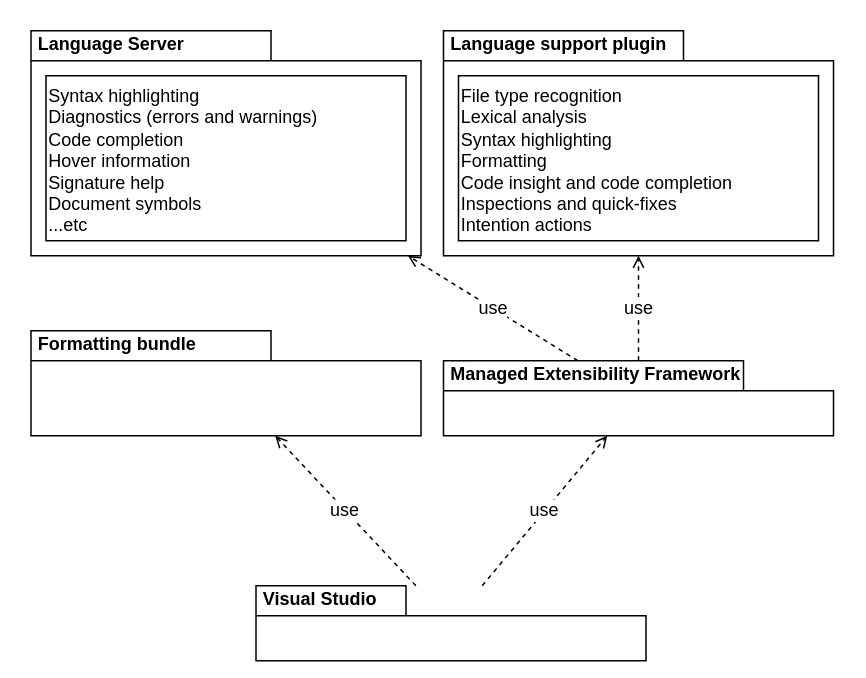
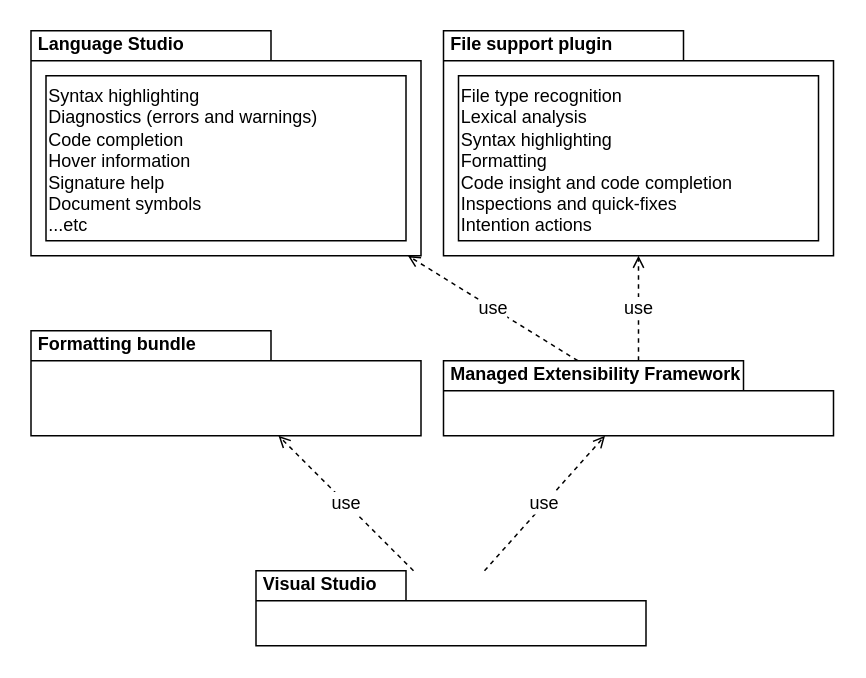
  <mxCell id="0" />
  <mxCell id="1" parent="0" />
  <mxCell id="2" value="use" style="edgeStyle=none;html=1;dashed=1;fontSize=12;endArrow=open;endFill=0;" edge="1" parent="1" source="5" target="6"><mxGeometry relative="1" as="geometry" /></mxCell>
  <mxCell id="3" value="use" style="edgeStyle=none;html=1;dashed=1;fontSize=12;endArrow=open;endFill=0;" edge="1" parent="1" source="5" target="10"><mxGeometry relative="1" as="geometry" /></mxCell>
  <mxCell id="4" value="use" style="edgeStyle=none;html=1;dashed=1;fontSize=12;endArrow=open;endFill=0;" edge="1" parent="1" source="9" target="12"><mxGeometry relative="1" as="geometry" /></mxCell>
  <mxCell id="5" value="Managed Extensibility Framework" style="shape=folder;fontStyle=1;spacingTop=0;tabWidth=200;tabHeight=20;tabPosition=left;verticalAlign=bottom;align=left;labelPosition=left;verticalLabelPosition=top;spacingLeft=265;spacing=0;spacingBottom=-16;spacingRight=0;" vertex="1" parent="1"><mxGeometry x="295" y="240" width="260" height="50" as="geometry" /></mxCell>
- <mxCell id="6" value="Language support plugin" style="shape=folder;fontStyle=1;spacingTop=0;tabWidth=160;tabHeight=20;tabPosition=left;verticalAlign=bottom;align=left;labelPosition=left;verticalLabelPosition=top;spacingLeft=265;spacing=0;spacingBottom=-16;spacingRight=0;" vertex="1" parent="1"><mxGeometry x="295" y="20" width="260" height="150" as="geometry" /></mxCell>
+ <mxCell id="6" value="File support plugin" style="shape=folder;fontStyle=1;spacingTop=0;tabWidth=160;tabHeight=20;tabPosition=left;verticalAlign=bottom;align=left;labelPosition=left;verticalLabelPosition=top;spacingLeft=265;spacing=0;spacingBottom=-16;spacingRight=0;" vertex="1" parent="1"><mxGeometry x="295" y="20" width="260" height="150" as="geometry" /></mxCell>
  <mxCell id="7" value="File type recognition&#10;Lexical analysis&#10;Syntax highlighting&#10;Formatting&#10;Code insight and code completion&#10;Inspections and quick-fixes&#10;Intention actions" style="rounded=0;align=left;verticalAlign=top;spacing=2;horizontal=1;fontSize=12;whiteSpace=wrap;" vertex="1" parent="1"><mxGeometry x="305" y="50" width="240" height="110" as="geometry" /></mxCell>
  <mxCell id="8" value="use" style="edgeStyle=none;html=1;fontSize=12;dashed=1;endArrow=open;endFill=0;" edge="1" parent="1" source="9" target="5"><mxGeometry relative="1" as="geometry" /></mxCell>
- <mxCell id="9" value="Visual Studio" style="shape=folder;fontStyle=1;spacingTop=0;tabWidth=100;tabHeight=20;tabPosition=left;verticalAlign=bottom;align=left;labelPosition=left;verticalLabelPosition=top;spacingLeft=265;spacing=0;spacingBottom=-16;spacingRight=0;" vertex="1" parent="1"><mxGeometry x="170" y="390" width="260" height="50" as="geometry" /></mxCell>
- <mxCell id="10" value="Language Server" style="shape=folder;fontStyle=1;spacingTop=0;tabWidth=160;tabHeight=20;tabPosition=left;verticalAlign=bottom;align=left;labelPosition=left;verticalLabelPosition=top;spacingLeft=265;spacing=0;spacingBottom=-16;spacingRight=0;" vertex="1" parent="1"><mxGeometry x="20" y="20" width="260" height="150" as="geometry" /></mxCell>
+ <mxCell id="9" value="Visual Studio" style="shape=folder;fontStyle=1;spacingTop=0;tabWidth=100;tabHeight=20;tabPosition=left;verticalAlign=bottom;align=left;labelPosition=left;verticalLabelPosition=top;spacingLeft=265;spacing=0;spacingBottom=-16;spacingRight=0;" vertex="1" parent="1"><mxGeometry x="170" y="380" width="260" height="50" as="geometry" /></mxCell>
+ <mxCell id="10" value="Language Studio" style="shape=folder;fontStyle=1;spacingTop=0;tabWidth=160;tabHeight=20;tabPosition=left;verticalAlign=bottom;align=left;labelPosition=left;verticalLabelPosition=top;spacingLeft=265;spacing=0;spacingBottom=-16;spacingRight=0;" vertex="1" parent="1"><mxGeometry x="20" y="20" width="260" height="150" as="geometry" /></mxCell>
  <mxCell id="11" value="Syntax highlighting&#10;Diagnostics (errors and warnings)&#10;Code completion&#10;Hover information&#10;Signature help&#10;Document symbols&#10;...etc" style="rounded=0;align=left;verticalAlign=top;spacing=2;horizontal=1;fontSize=12;whiteSpace=wrap;" vertex="1" parent="1"><mxGeometry x="30" y="50" width="240" height="110" as="geometry" /></mxCell>
  <mxCell id="12" value="Formatting bundle" style="shape=folder;fontStyle=1;spacingTop=0;tabWidth=160;tabHeight=20;tabPosition=left;verticalAlign=bottom;align=left;labelPosition=left;verticalLabelPosition=top;spacingLeft=265;spacing=0;spacingBottom=-16;spacingRight=0;" vertex="1" parent="1"><mxGeometry x="20" y="220" width="260" height="70" as="geometry" /></mxCell>
